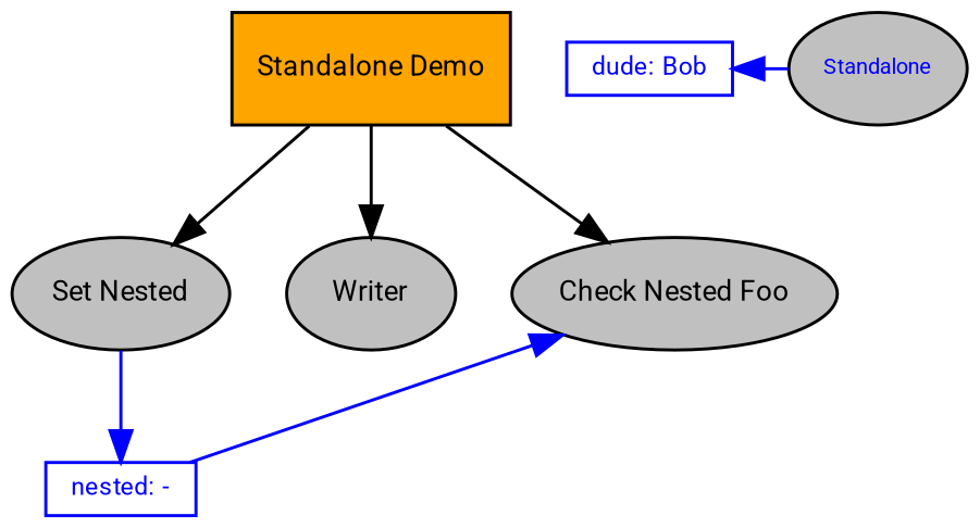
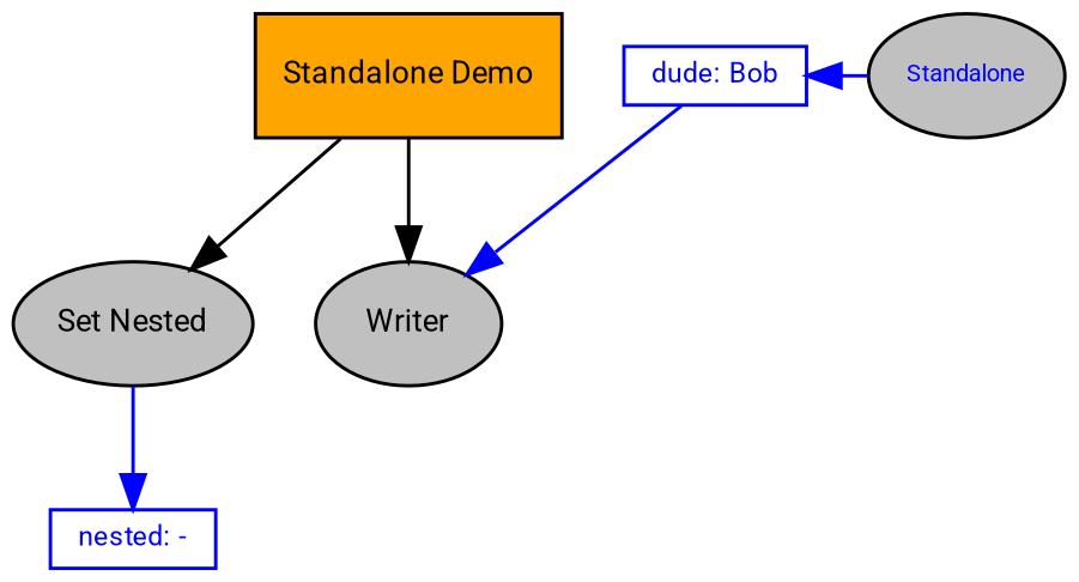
  digraph {
    fontname=Roboto
    node [fillcolor=gray fontcolor=black fontname=Roboto fontsize=9 shape=ellipse style=filled]
    edge [color=blue fontname=Roboto]
    n1 [label="Set Nested"]
    n2 [label=Writer]
-   n3 [label="Check Nested Foo"]
    n4 [color=blue fillcolor=white fixedsize=False fontcolor=blue fontsize=8 height=0 label="nested: -" shape=box width=0]
    n5 [fillcolor=orange label="Standalone Demo" shape=box]
    n6 [color=black fontcolor=blue fontsize=7 label=Standalone]
    n7 [color=blue fillcolor=white fixedsize=False fontcolor=blue fontsize=8 height=0 label="dude: Bob" shape=box width=0]
    subgraph sub_1 {
      label="children_of_Blackboard Demo"
      rank=same
      n1
      n2
-     n3
    }
    n1 -> n4 [constraint=True]
-   n4 -> n3 [constraint=False]
    n5 -> n1 [color=""]
    n5 -> n2 [color=""]
-   n5 -> n3 [color=""]
    n6 -> n7 [constraint=False]
+   n7 -> n2 [constraint=False]
  }
